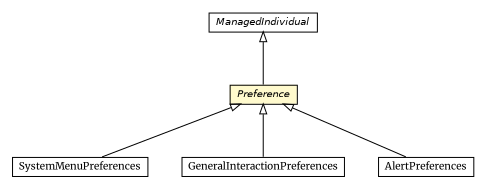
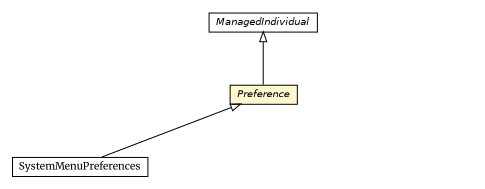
  digraph {
    fontname=Merriweather
    nodesep=0.25
    ranksep=0.5
    node [fontcolor=black fontname=Merriweather fontsize=10.0 shape=plaintext]
    edge [arrowtail=empty dir=back fontname=Merriweather fontsize=10 headport=p labelfontname=Helvetica labelfontsize=10 tailport=p]
    n1 [label=<<table title="org.universAAL.middleware.owl.ManagedIndividual" border="0" cellborder="1" cellspacing="0" cellpadding="2" port="p" href="../../owl/ManagedIndividual.html"> 		<tr><td><table border="0" cellspacing="0" cellpadding="1"> <tr><td align="center" balign="center"><font face="Helvetica-Oblique"> ManagedIndividual </font></td></tr> 		</table></td></tr> 		</table>>]
    n2 [label=<<table title="org.universAAL.middleware.ui.owl.Preference" border="0" cellborder="1" cellspacing="0" cellpadding="2" port="p" bgcolor="lemonChiffon" href="./Preference.html"> 		<tr><td><table border="0" cellspacing="0" cellpadding="1"> <tr><td align="center" balign="center"><font face="Helvetica-Oblique"> Preference </font></td></tr> 		</table></td></tr> 		</table>>]
    n3 [label=<<table title="org.universAAL.ontology.ui.preferences.SystemMenuPreferences" border="0" cellborder="1" cellspacing="0" cellpadding="2" port="p" href="../../../ontology/ui/preferences/SystemMenuPreferences.html"> 		<tr><td><table border="0" cellspacing="0" cellpadding="1"> <tr><td align="center" balign="center"> SystemMenuPreferences </td></tr> 		</table></td></tr> 		</table>>]
-   n4 [label=<<table title="org.universAAL.ontology.ui.preferences.GeneralInteractionPreferences" border="0" cellborder="1" cellspacing="0" cellpadding="2" port="p" href="../../../ontology/ui/preferences/GeneralInteractionPreferences.html"> 		<tr><td><table border="0" cellspacing="0" cellpadding="1"> <tr><td align="center" balign="center"> GeneralInteractionPreferences </td></tr> 		</table></td></tr> 		</table>>]
-   n5 [label=<<table title="org.universAAL.ontology.ui.preferences.AlertPreferences" border="0" cellborder="1" cellspacing="0" cellpadding="2" port="p" href="../../../ontology/ui/preferences/AlertPreferences.html"> 		<tr><td><table border="0" cellspacing="0" cellpadding="1"> <tr><td align="center" balign="center"> AlertPreferences </td></tr> 		</table></td></tr> 		</table>>]
    n1 -> n2
    n2 -> n3
-   n2 -> n4
-   n2 -> n5
  }
